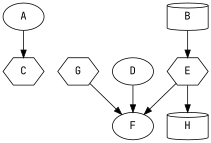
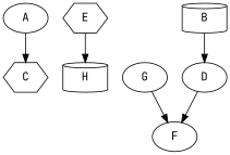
  digraph {
    fontname="JetBrains Mono"
    node [fontname="JetBrains Mono" shape=ellipse]
    edge [fontname="JetBrains Mono"]
    A
    C [shape=hexagon]
    H [shape=cylinder]
    E [shape=hexagon]
    F
-   G [shape=hexagon]
+   G
    B [shape=cylinder]
    D
    A -> C
    E -> H
-   E -> F
    G -> F
-   B -> E
+   B -> D
    D -> F
  }
